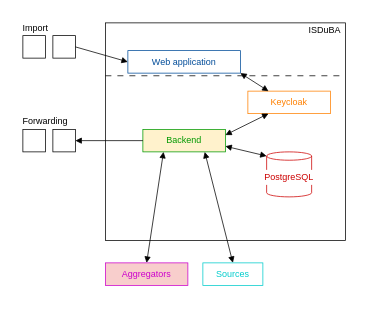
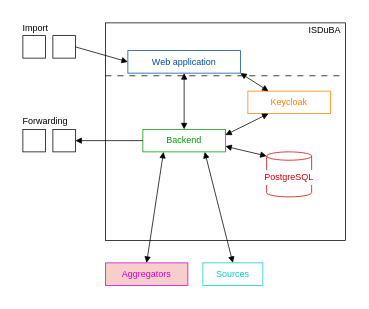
  <mxCell id="0" />
  <mxCell id="1" parent="0" />
  <mxCell id="2" value="" style="rounded=0;whiteSpace=wrap;html=1;strokeColor=none;" vertex="1" parent="1"><mxGeometry x="20" y="20" width="450" height="370" as="geometry" /></mxCell>
  <mxCell id="3" value="" style="rounded=0;whiteSpace=wrap;html=1;" parent="1" vertex="1"><mxGeometry x="140" y="30" width="320" height="290" as="geometry" /></mxCell>
  <mxCell id="4" value="Import" style="text;html=1;align=left;verticalAlign=middle;whiteSpace=wrap;rounded=0;spacing=0;" parent="1" vertex="1"><mxGeometry x="30" y="27" width="60" height="20" as="geometry" /></mxCell>
  <mxCell id="5" value="" style="rounded=0;whiteSpace=wrap;html=1;" parent="1" vertex="1"><mxGeometry x="30" y="47" width="30" height="30" as="geometry" /></mxCell>
  <mxCell id="6" value="" style="rounded=0;whiteSpace=wrap;html=1;" parent="1" vertex="1"><mxGeometry x="70" y="47" width="30" height="30" as="geometry" /></mxCell>
  <mxCell id="7" value="Web application" style="rounded=0;whiteSpace=wrap;html=1;fontColor=#004C99;strokeColor=#004C99;" parent="1" vertex="1"><mxGeometry x="170" y="67" width="150" height="30" as="geometry" /></mxCell>
  <mxCell id="8" value="" style="endArrow=block;html=1;rounded=0;entryX=0;entryY=0.5;entryDx=0;entryDy=0;exitX=1;exitY=0.5;exitDx=0;exitDy=0;strokeWidth=1;endFill=1;" parent="1" source="6" target="7" edge="1"><mxGeometry width="50" height="50" relative="1" as="geometry"><mxPoint x="140" y="62" as="sourcePoint" /><mxPoint x="200" y="67" as="targetPoint" /></mxGeometry></mxCell>
- <mxCell id="9" value="Backend" style="rounded=0;whiteSpace=wrap;html=1;fontColor=#009900;strokeColor=#009900;fillColor=#fff2cc;" parent="1" vertex="1"><mxGeometry x="190" y="172" width="110" height="30" as="geometry" /></mxCell>
+ <mxCell id="9" value="Backend" style="rounded=0;whiteSpace=wrap;html=1;fontColor=#009900;strokeColor=#009900;" parent="1" vertex="1"><mxGeometry x="190" y="172" width="110" height="30" as="geometry" /></mxCell>
  <mxCell id="10" value="" style="shape=cylinder3;whiteSpace=wrap;html=1;boundedLbl=1;backgroundOutline=1;size=5.571;strokeColor=#CC0000;" parent="1" vertex="1"><mxGeometry x="355" y="202" width="60" height="60" as="geometry" /></mxCell>
  <mxCell id="11" value="PostgreSQL" style="text;html=1;align=center;verticalAlign=middle;whiteSpace=wrap;rounded=0;fillColor=default;spacingLeft=6;spacingRight=6;fontColor=#CC0000;" parent="1" vertex="1"><mxGeometry x="345" y="226" width="80" height="20" as="geometry" /></mxCell>
  <mxCell id="12" value="" style="endArrow=block;html=1;rounded=0;entryX=0;entryY=0;entryDx=0;entryDy=5.571;exitX=1;exitY=0.75;exitDx=0;exitDy=0;strokeWidth=1;endFill=1;entryPerimeter=0;startArrow=block;startFill=1;" parent="1" source="9" target="10" edge="1"><mxGeometry width="50" height="50" relative="1" as="geometry"><mxPoint x="45" y="151" as="sourcePoint" /><mxPoint x="180" y="151" as="targetPoint" /></mxGeometry></mxCell>
  <mxCell id="13" value="" style="rounded=0;whiteSpace=wrap;html=1;" parent="1" vertex="1"><mxGeometry x="30" y="172" width="30" height="30" as="geometry" /></mxCell>
  <mxCell id="14" value="" style="rounded=0;whiteSpace=wrap;html=1;" parent="1" vertex="1"><mxGeometry x="70" y="172" width="30" height="30" as="geometry" /></mxCell>
  <mxCell id="15" value="Forwarding" style="text;html=1;align=left;verticalAlign=middle;whiteSpace=wrap;rounded=0;spacing=0;" parent="1" vertex="1"><mxGeometry x="30" y="151" width="60" height="20" as="geometry" /></mxCell>
  <mxCell id="16" value="" style="endArrow=block;html=1;rounded=0;entryX=1;entryY=0.5;entryDx=0;entryDy=0;exitX=0;exitY=0.5;exitDx=0;exitDy=0;strokeWidth=1;endFill=1;" parent="1" source="9" target="14" edge="1"><mxGeometry width="50" height="50" relative="1" as="geometry"><mxPoint x="110" y="151" as="sourcePoint" /><mxPoint x="180" y="151" as="targetPoint" /></mxGeometry></mxCell>
  <mxCell id="17" value="Keycloak" style="rounded=0;whiteSpace=wrap;html=1;fontColor=#FF8000;strokeColor=#FF8000;" parent="1" vertex="1"><mxGeometry x="330" y="121" width="110" height="30" as="geometry" /></mxCell>
  <mxCell id="18" value="" style="endArrow=block;html=1;rounded=0;entryX=0.25;entryY=1;entryDx=0;entryDy=0;exitX=1;exitY=0.25;exitDx=0;exitDy=0;strokeWidth=1;endFill=1;startArrow=block;startFill=1;" parent="1" source="9" target="17" edge="1"><mxGeometry width="50" height="50" relative="1" as="geometry"><mxPoint x="235" y="166" as="sourcePoint" /><mxPoint x="235" y="226" as="targetPoint" /></mxGeometry></mxCell>
  <mxCell id="19" value="" style="endArrow=block;html=1;rounded=0;entryX=0.25;entryY=0;entryDx=0;entryDy=0;exitX=1;exitY=1;exitDx=0;exitDy=0;strokeWidth=1;endFill=1;startArrow=block;startFill=1;" parent="1" source="7" target="17" edge="1"><mxGeometry width="50" height="50" relative="1" as="geometry"><mxPoint x="290" y="185" as="sourcePoint" /><mxPoint x="340" y="185" as="targetPoint" /></mxGeometry></mxCell>
+ <mxCell id="20" value="" style="rounded=0;orthogonalLoop=1;jettySize=auto;html=1;exitX=0.5;exitY=0;exitDx=0;exitDy=0;entryX=0.5;entryY=1;entryDx=0;entryDy=0;endArrow=block;endFill=1;startArrow=block;startFill=1;" parent="1" source="9" target="7" edge="1"><mxGeometry relative="1" as="geometry" /></mxCell>
  <mxCell id="21" value="Aggregators" style="rounded=0;whiteSpace=wrap;html=1;fontColor=#CC00CC;strokeColor=#CC00CC;fillColor=#f8cecc;" parent="1" vertex="1"><mxGeometry x="140" y="350" width="110" height="30" as="geometry" /></mxCell>
  <mxCell id="22" value="Sources" style="rounded=0;whiteSpace=wrap;html=1;fontColor=#00CCCC;strokeColor=#00CCCC;" parent="1" vertex="1"><mxGeometry x="270" y="350" width="80" height="30" as="geometry" /></mxCell>
  <mxCell id="23" value="" style="endArrow=none;html=1;rounded=0;exitX=0;exitY=0.25;exitDx=0;exitDy=0;entryX=1;entryY=0.25;entryDx=0;entryDy=0;dashed=1;dashPattern=8 8;" parent="1" edge="1"><mxGeometry width="50" height="50" relative="1" as="geometry"><mxPoint x="140" y="100.5" as="sourcePoint" /><mxPoint x="460" y="100.5" as="targetPoint" /></mxGeometry></mxCell>
  <mxCell id="24" value="ISDuBA" style="text;html=1;align=right;verticalAlign=middle;whiteSpace=wrap;rounded=0;spacing=2;spacingRight=0;" parent="1" vertex="1"><mxGeometry x="396" y="30" width="60" height="20" as="geometry" /></mxCell>
  <mxCell id="25" value="" style="endArrow=block;html=1;rounded=0;entryX=0.5;entryY=0;entryDx=0;entryDy=0;exitX=0.25;exitY=1;exitDx=0;exitDy=0;strokeWidth=1;endFill=1;startArrow=block;startFill=1;" parent="1" source="9" target="21" edge="1"><mxGeometry width="50" height="50" relative="1" as="geometry"><mxPoint x="200" y="246" as="sourcePoint" /><mxPoint x="255" y="259" as="targetPoint" /></mxGeometry></mxCell>
  <mxCell id="26" value="" style="endArrow=block;html=1;rounded=0;entryX=0.5;entryY=0;entryDx=0;entryDy=0;exitX=0.75;exitY=1;exitDx=0;exitDy=0;strokeWidth=1;endFill=1;startArrow=block;startFill=1;" parent="1" source="9" target="22" edge="1"><mxGeometry width="50" height="50" relative="1" as="geometry"><mxPoint x="273" y="212" as="sourcePoint" /><mxPoint x="270" y="370" as="targetPoint" /></mxGeometry></mxCell>
